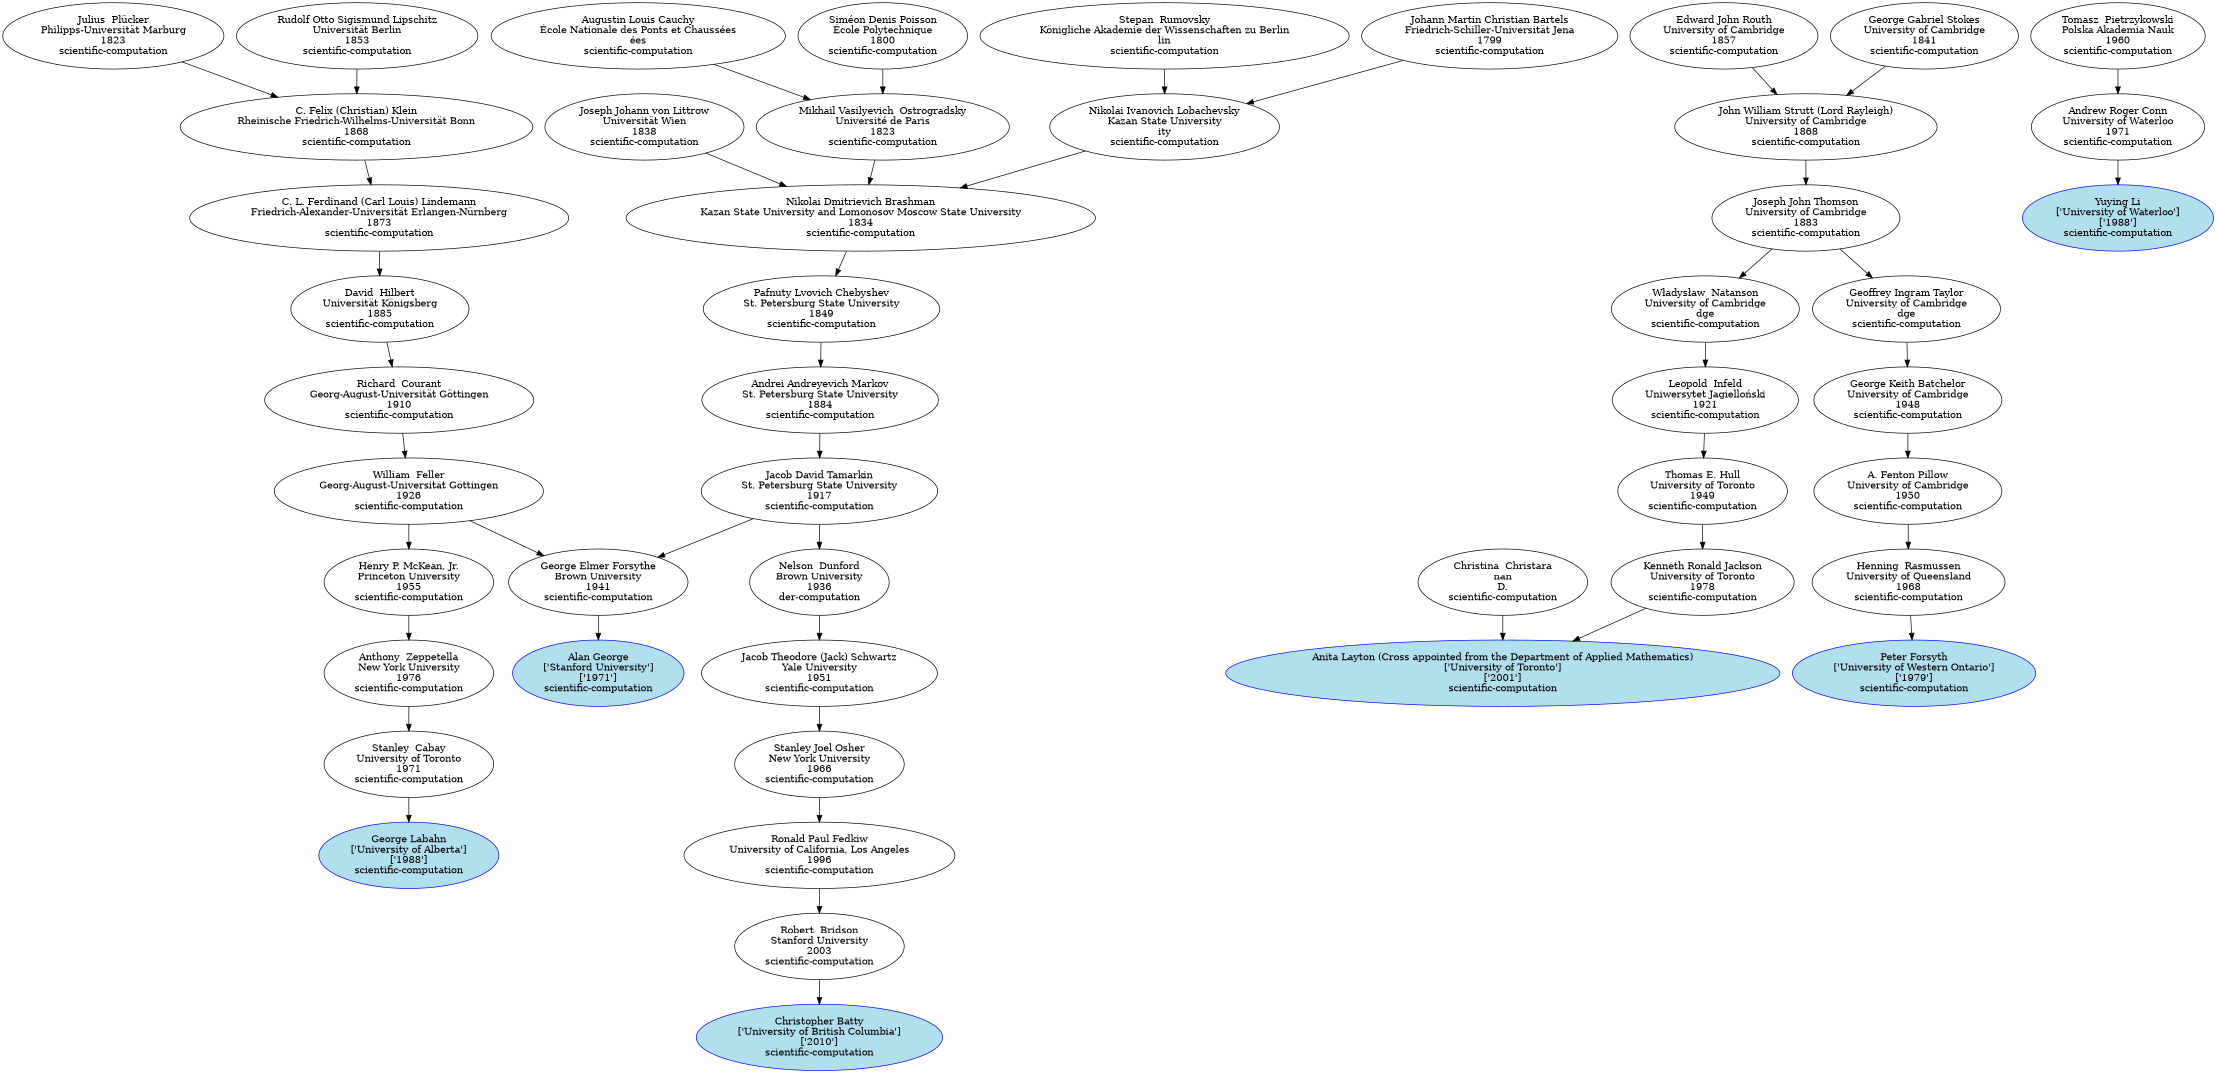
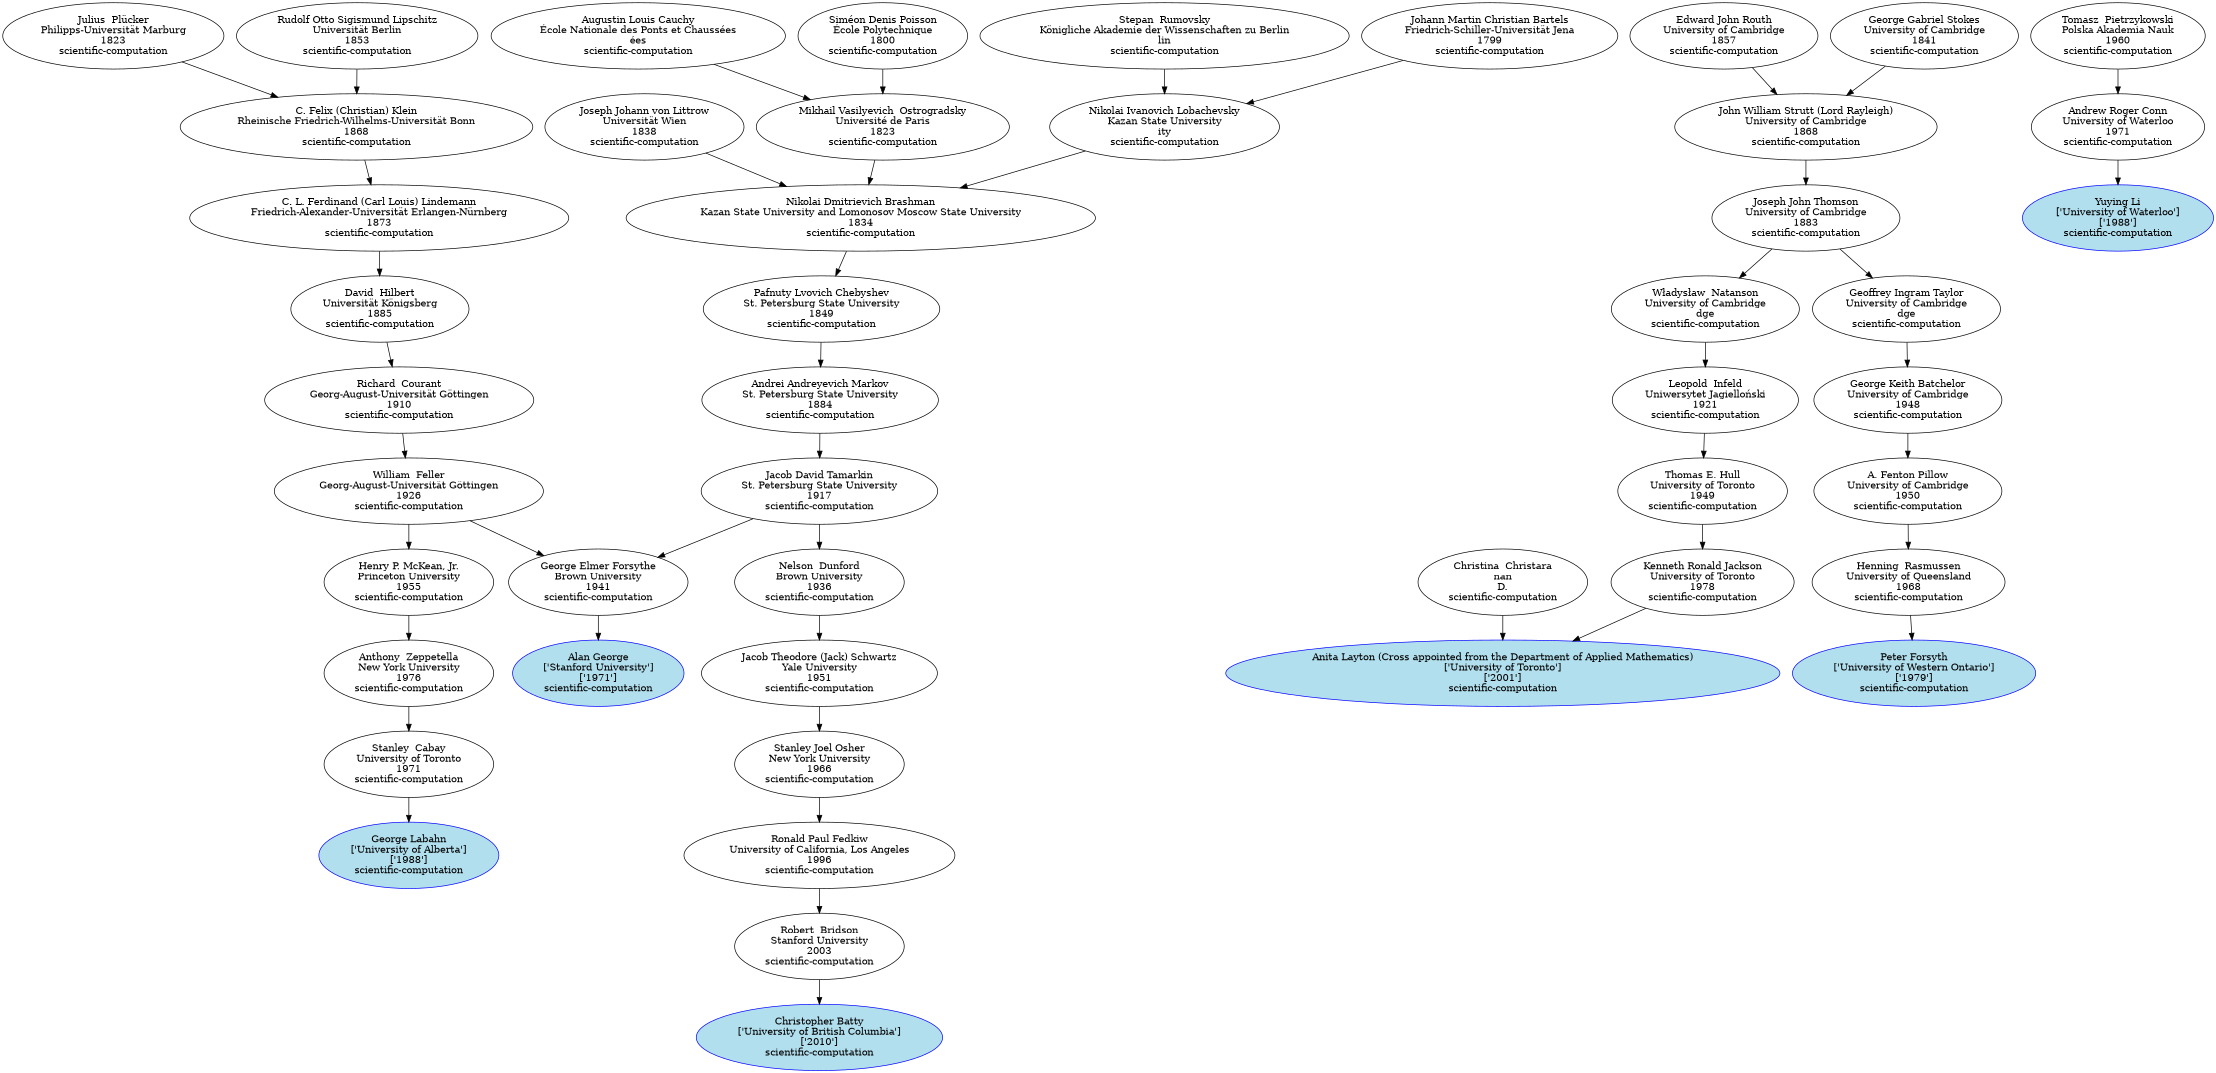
  digraph {
    n1 [color=blue fillcolor=lightblue2 label="Christopher Batty\n['University of British Columbia']\n['2010']\nscientific-computation" style=filled]
    n2 [color=blue fillcolor=lightblue2 label="Peter Forsyth\n['University of Western Ontario']\n['1979']\nscientific-computation" style=filled]
    n3 [color=blue fillcolor=lightblue2 label="Alan George\n['Stanford University']\n['1971']\nscientific-computation" style=filled]
    n4 [color=blue fillcolor=lightblue2 label="George Labahn\n['University of Alberta']\n['1988']\nscientific-computation" style=filled]
    n5 [color=blue fillcolor=lightblue2 label="Anita Layton (Cross appointed from the Department of Applied Mathematics)\n['University of Toronto']\n['2001']\nscientific-computation" style=filled]
    n6 [color=blue fillcolor=lightblue2 label="Yuying Li\n['University of Waterloo']\n['1988']\nscientific-computation" style=filled]
    n7 [label="Robert  Bridson\nStanford University\n2003\nscientific-computation"]
    n8 [label="Henning  Rasmussen\nUniversity of Queensland\n1968\nscientific-computation"]
    n9 [label="George Elmer Forsythe\nBrown University\n1941\nscientific-computation"]
    n10 [label="Stanley  Cabay\nUniversity of Toronto\n1971\nscientific-computation"]
    n11 [label="Kenneth Ronald Jackson\nUniversity of Toronto\n1978\nscientific-computation"]
    n12 [label="Christina  Christara\nnan\nD.\nscientific-computation"]
    n13 [label="Andrew Roger Conn\nUniversity of Waterloo\n1971\nscientific-computation"]
    n14 [label="Ronald Paul Fedkiw\nUniversity of California, Los Angeles\n1996\nscientific-computation"]
    n15 [label="A. Fenton Pillow\nUniversity of Cambridge\n1950\nscientific-computation"]
    n16 [label="Jacob David Tamarkin\nSt. Petersburg State University\n1917\nscientific-computation"]
-   n17 [label="Nelson  Dunford\nBrown University\n1936\nder-computation"]
+   n17 [label="Nelson  Dunford\nBrown University\n1936\nscientific-computation"]
    n18 [label="William  Feller\nGeorg-August-Universität Göttingen\n1926\nscientific-computation"]
    n19 [label="Henry P. McKean, Jr.\nPrinceton University\n1955\nscientific-computation"]
    n20 [label="Anthony  Zeppetella\nNew York University\n1976\nscientific-computation"]
    n21 [label="Thomas E. Hull\nUniversity of Toronto\n1949\nscientific-computation"]
    n22 [label="Tomasz  Pietrzykowski\nPolska Akademia Nauk\n1960\nscientific-computation"]
    n23 [label="Stanley Joel Osher\nNew York University\n1966\nscientific-computation"]
    n24 [label="George Keith Batchelor\nUniversity of Cambridge\n1948\nscientific-computation"]
    n25 [label="Andrei Andreyevich Markov\nSt. Petersburg State University\n1884\nscientific-computation"]
    n26 [label="Richard  Courant\nGeorg-August-Universität Göttingen\n1910\nscientific-computation"]
    n27 [label="Leopold  Infeld\nUniwersytet Jagielloński\n1921\nscientific-computation"]
    n28 [label="Jacob Theodore (Jack) Schwartz\nYale University\n1951\nscientific-computation"]
    n29 [label="Geoffrey Ingram Taylor\nUniversity of Cambridge\ndge\nscientific-computation"]
    n30 [label="Pafnuty Lvovich Chebyshev\nSt. Petersburg State University\n1849\nscientific-computation"]
    n31 [label="David  Hilbert\nUniversität Königsberg\n1885\nscientific-computation"]
    n32 [label="Władysław  Natanson\nUniversity of Cambridge\ndge\nscientific-computation"]
    n33 [label="Joseph John Thomson\nUniversity of Cambridge\n1883\nscientific-computation"]
    n34 [label="Nikolai Dmitrievich Brashman\nKazan State University and Lomonosov Moscow State University\n1834\nscientific-computation"]
    n35 [label="C. L. Ferdinand (Carl Louis) Lindemann\nFriedrich-Alexander-Universität Erlangen-Nürnberg\n1873\nscientific-computation"]
    n36 [label="John William Strutt (Lord Rayleigh)\nUniversity of Cambridge\n1868\nscientific-computation"]
    n37 [label="Joseph Johann von Littrow\nUniversität Wien\n1838\nscientific-computation"]
    n38 [label="Mikhail Vasilyevich  Ostrogradsky\nUniversité de Paris\n1823\nscientific-computation"]
    n39 [label="Nikolai Ivanovich Lobachevsky\nKazan State University\nity\nscientific-computation"]
    n40 [label="C. Felix (Christian) Klein\nRheinische Friedrich-Wilhelms-Universität Bonn\n1868\nscientific-computation"]
    n41 [label="Edward John Routh\nUniversity of Cambridge\n1857\nscientific-computation"]
    n42 [label="George Gabriel Stokes\nUniversity of Cambridge\n1841\nscientific-computation"]
    n43 [label="Augustin Louis Cauchy\nÉcole Nationale des Ponts et Chaussées\nées\nscientific-computation"]
    n44 [label="Siméon Denis Poisson\nÉcole Polytechnique\n1800\nscientific-computation"]
    n45 [label="Stepan  Rumovsky\nKönigliche Akademie der Wissenschaften zu Berlin\nlin\nscientific-computation"]
    n46 [label="Johann Martin Christian Bartels\nFriedrich-Schiller-Universität Jena\n1799\nscientific-computation"]
    n47 [label="Julius  Plücker\nPhilipps-Universität Marburg\n1823\nscientific-computation"]
    n48 [label="Rudolf Otto Sigismund Lipschitz\nUniversität Berlin\n1853\nscientific-computation"]
    n7 -> n1
    n8 -> n2
    n9 -> n3
    n10 -> n4
    n11 -> n5
    n12 -> n5
    n13 -> n6
    n14 -> n7
    n15 -> n8
    n16 -> n9
    n16 -> n17
    n17 -> n28
    n18 -> n9
    n18 -> n19
    n19 -> n20
    n20 -> n10
    n21 -> n11
    n22 -> n13
    n23 -> n14
    n24 -> n15
    n25 -> n16
    n26 -> n18
    n27 -> n21
    n28 -> n23
    n29 -> n24
    n30 -> n25
    n31 -> n26
    n32 -> n27
    n33 -> n29
    n33 -> n32
    n34 -> n30
    n35 -> n31
    n36 -> n33
    n37 -> n34
    n38 -> n34
    n39 -> n34
    n40 -> n35
    n41 -> n36
    n42 -> n36
    n43 -> n38
    n44 -> n38
    n45 -> n39
    n46 -> n39
    n47 -> n40
    n48 -> n40
  }
